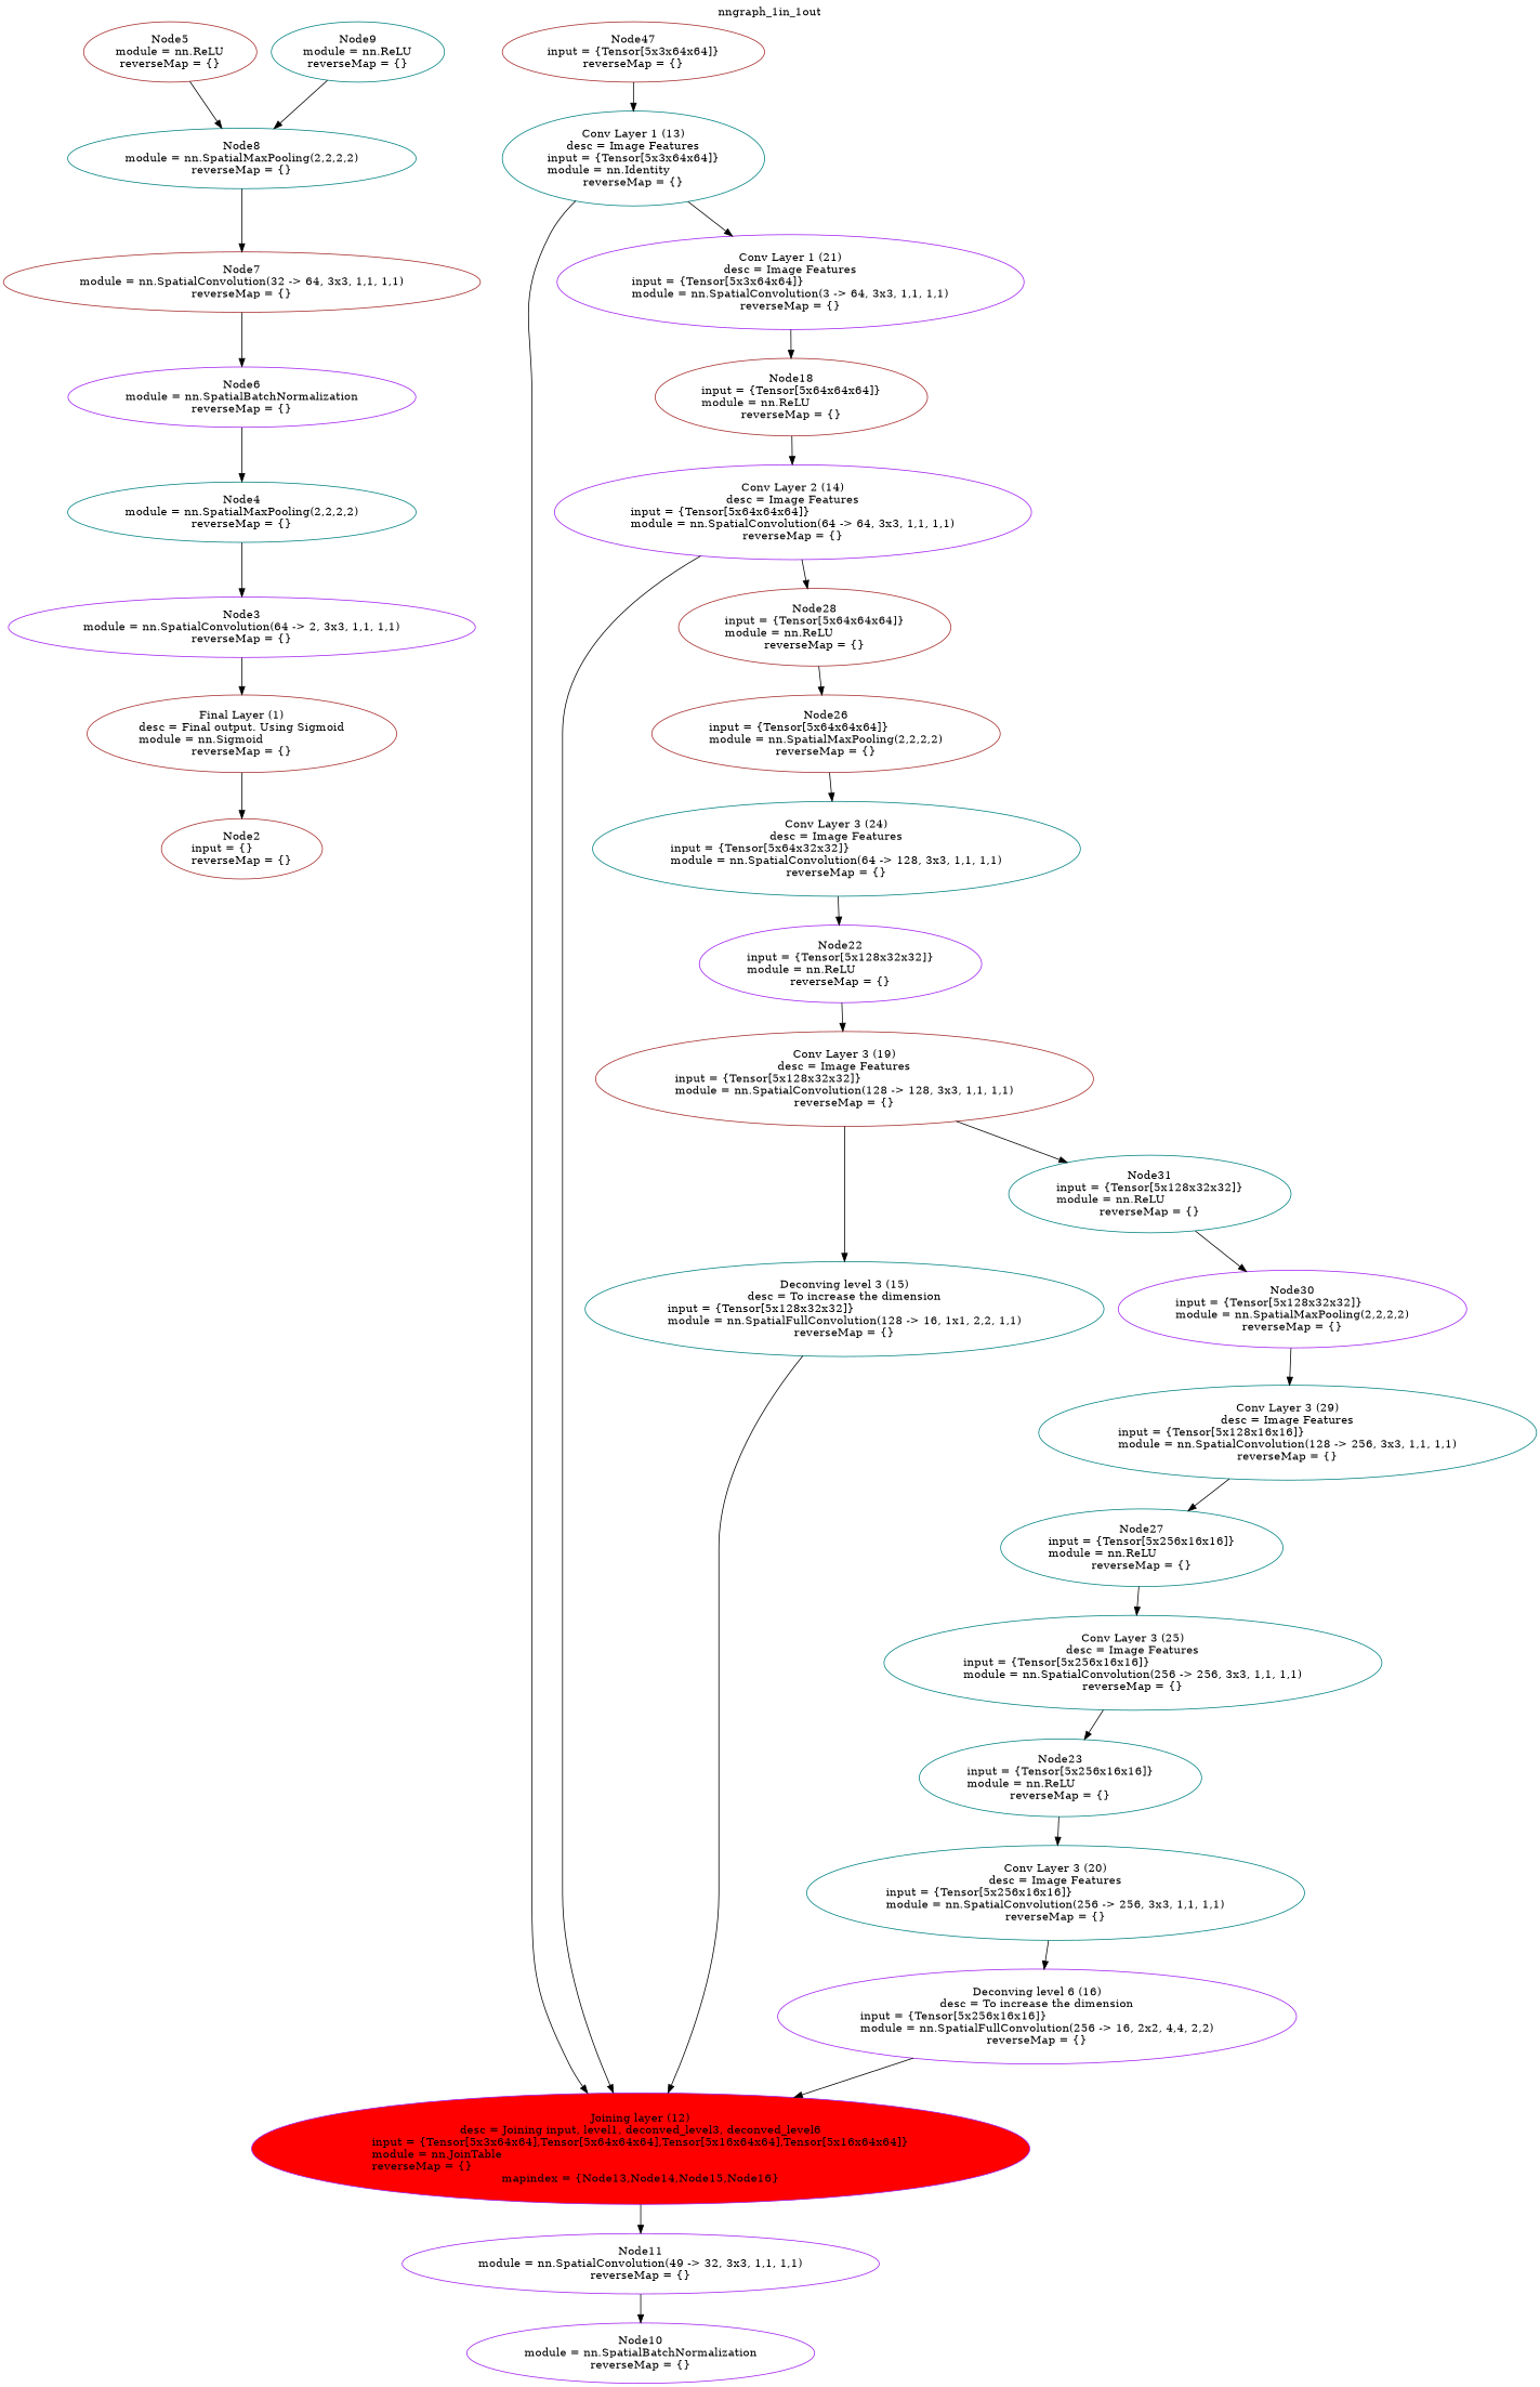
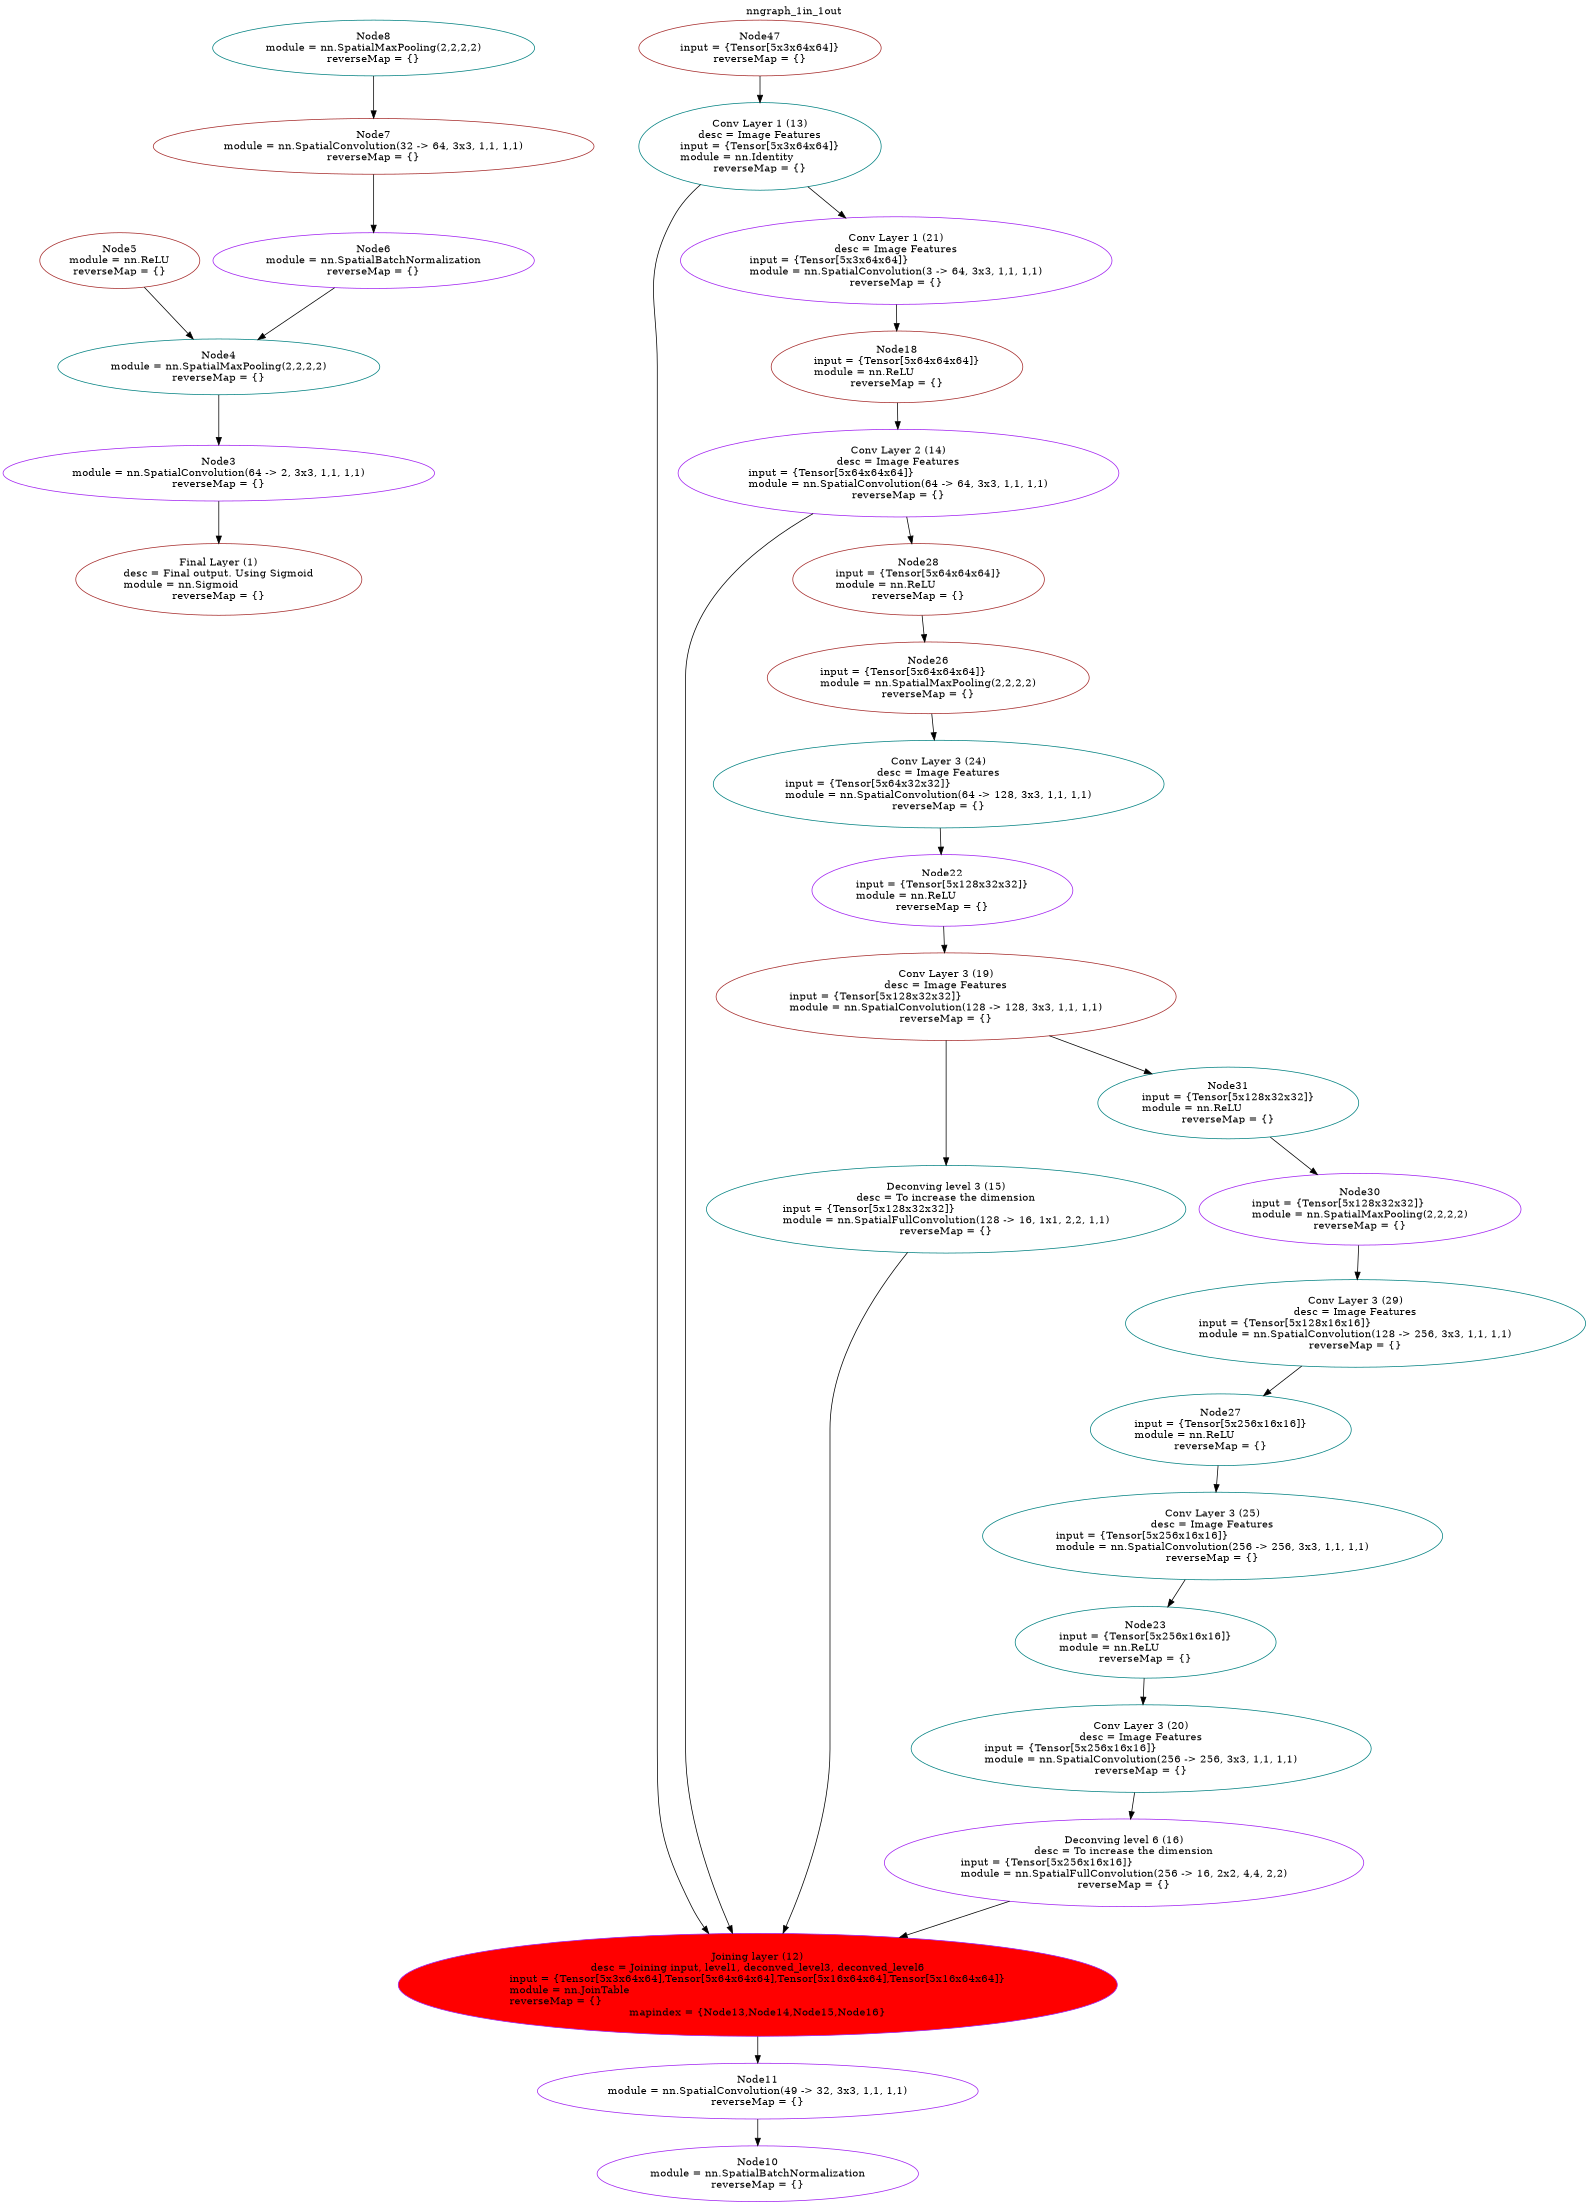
  digraph {
    fontname="DejaVu Serif"
    label=nngraph_1in_1out
    labelloc=t
    node [color=teal fontname="DejaVu Serif" shape=oval]
    edge [fontname="DejaVu Serif"]
    n1 [color=brown label="Final Layer (1)\ndesc = Final output. Using Sigmoid\nmodule = nn.Sigmoid\lreverseMap = {}"]
-   n2 [color=brown label="Node2\ninput = {}\lreverseMap = {}"]
    n3 [color=purple label="Node3\nmodule = nn.SpatialConvolution(64 -> 2, 3x3, 1,1, 1,1)\lreverseMap = {}"]
    n4 [label="Node4\nmodule = nn.SpatialMaxPooling(2,2,2,2)\lreverseMap = {}"]
    n5 [color=brown label="Node5\nmodule = nn.ReLU\lreverseMap = {}"]
    n6 [color=purple label="Node6\nmodule = nn.SpatialBatchNormalization\lreverseMap = {}"]
    n7 [color=brown label="Node7\nmodule = nn.SpatialConvolution(32 -> 64, 3x3, 1,1, 1,1)\lreverseMap = {}"]
    n8 [label="Node8\nmodule = nn.SpatialMaxPooling(2,2,2,2)\lreverseMap = {}"]
-   n9 [label="Node9\nmodule = nn.ReLU\lreverseMap = {}"]
    n10 [color=purple label="Node10\nmodule = nn.SpatialBatchNormalization\lreverseMap = {}"]
    n11 [color=purple label="Node11\nmodule = nn.SpatialConvolution(49 -> 32, 3x3, 1,1, 1,1)\lreverseMap = {}"]
    n12 [color=purple fillcolor=red label="Joining layer (12)\ndesc = Joining input, level1, deconved_level3, deconved_level6\ninput = {Tensor[5x3x64x64],Tensor[5x64x64x64],Tensor[5x16x64x64],Tensor[5x16x64x64]}\lmodule = nn.JoinTable\lreverseMap = {}\lmapindex = {Node13,Node14,Node15,Node16}" style=filled]
    n13 [label="Conv Layer 1 (13)\ndesc = Image Features\ninput = {Tensor[5x3x64x64]}\lmodule = nn.Identity\lreverseMap = {}"]
    n14 [color=purple label="Conv Layer 1 (21)\ndesc = Image Features\ninput = {Tensor[5x3x64x64]}\lmodule = nn.SpatialConvolution(3 -> 64, 3x3, 1,1, 1,1)\lreverseMap = {}"]
    n15 [color=brown label="Node18\ninput = {Tensor[5x64x64x64]}\lmodule = nn.ReLU\lreverseMap = {}"]
    n16 [color=purple label="Conv Layer 2 (14)\ndesc = Image Features\ninput = {Tensor[5x64x64x64]}\lmodule = nn.SpatialConvolution(64 -> 64, 3x3, 1,1, 1,1)\lreverseMap = {}"]
    n17 [color=brown label="Node28\ninput = {Tensor[5x64x64x64]}\lmodule = nn.ReLU\lreverseMap = {}"]
    n18 [color=brown label="Node26\ninput = {Tensor[5x64x64x64]}\lmodule = nn.SpatialMaxPooling(2,2,2,2)\lreverseMap = {}"]
    n19 [label="Deconving level 3 (15)\ndesc = To increase the dimension\ninput = {Tensor[5x128x32x32]}\lmodule = nn.SpatialFullConvolution(128 -> 16, 1x1, 2,2, 1,1)\lreverseMap = {}"]
    n20 [color=purple label="Deconving level 6 (16)\ndesc = To increase the dimension\ninput = {Tensor[5x256x16x16]}\lmodule = nn.SpatialFullConvolution(256 -> 16, 2x2, 4,4, 2,2)\lreverseMap = {}"]
    n21 [color=brown label="Node47\ninput = {Tensor[5x3x64x64]}\lreverseMap = {}"]
    n22 [color=brown label="Conv Layer 3 (19)\ndesc = Image Features\ninput = {Tensor[5x128x32x32]}\lmodule = nn.SpatialConvolution(128 -> 128, 3x3, 1,1, 1,1)\lreverseMap = {}"]
    n23 [label="Node31\ninput = {Tensor[5x128x32x32]}\lmodule = nn.ReLU\lreverseMap = {}"]
    n24 [color=purple label="Node30\ninput = {Tensor[5x128x32x32]}\lmodule = nn.SpatialMaxPooling(2,2,2,2)\lreverseMap = {}"]
    n25 [label="Conv Layer 3 (20)\ndesc = Image Features\ninput = {Tensor[5x256x16x16]}\lmodule = nn.SpatialConvolution(256 -> 256, 3x3, 1,1, 1,1)\lreverseMap = {}"]
    n26 [color=purple label="Node22\ninput = {Tensor[5x128x32x32]}\lmodule = nn.ReLU\lreverseMap = {}"]
    n27 [label="Node23\ninput = {Tensor[5x256x16x16]}\lmodule = nn.ReLU\lreverseMap = {}"]
    n28 [label="Conv Layer 3 (24)\ndesc = Image Features\ninput = {Tensor[5x64x32x32]}\lmodule = nn.SpatialConvolution(64 -> 128, 3x3, 1,1, 1,1)\lreverseMap = {}"]
    n29 [label="Conv Layer 3 (25)\ndesc = Image Features\ninput = {Tensor[5x256x16x16]}\lmodule = nn.SpatialConvolution(256 -> 256, 3x3, 1,1, 1,1)\lreverseMap = {}"]
    n30 [label="Node27\ninput = {Tensor[5x256x16x16]}\lmodule = nn.ReLU\lreverseMap = {}"]
    n31 [label="Conv Layer 3 (29)\ndesc = Image Features\ninput = {Tensor[5x128x16x16]}\lmodule = nn.SpatialConvolution(128 -> 256, 3x3, 1,1, 1,1)\lreverseMap = {}"]
-   n1 -> n2
    n3 -> n1
    n4 -> n3
-   n5 -> n8
+   n5 -> n4
    n6 -> n4
    n7 -> n6
    n8 -> n7
-   n9 -> n8
    n11 -> n10
    n12 -> n11
    n13 -> n12
    n13 -> n14
    n14 -> n15
    n15 -> n16
    n16 -> n12
    n16 -> n17
    n17 -> n18
    n18 -> n28
    n19 -> n12
    n20 -> n12
    n21 -> n13
    n22 -> n19
    n22 -> n23
    n23 -> n24
    n24 -> n31
    n25 -> n20
    n26 -> n22
    n27 -> n25
    n28 -> n26
    n29 -> n27
    n30 -> n29
    n31 -> n30
  }
